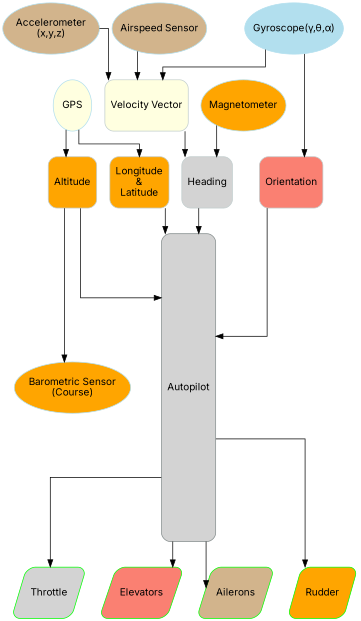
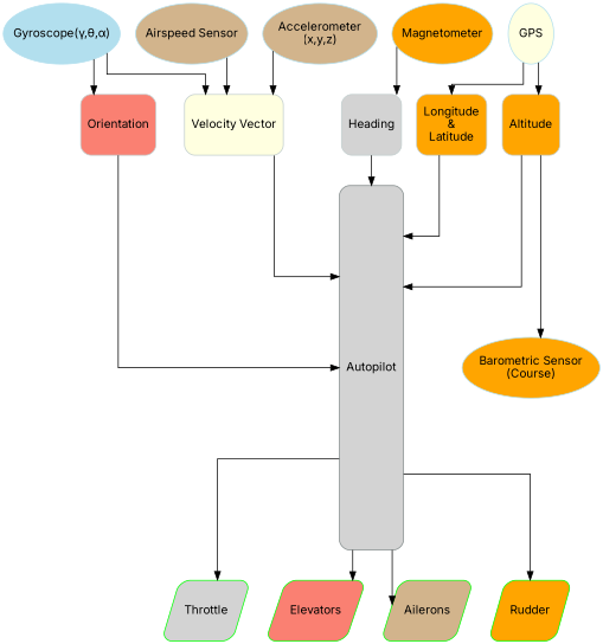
  digraph {
    fontname=Inter
    rankdir=TB
    splines=ortho
    node [color=lightblue2 fillcolor=orange fontname=Inter shape=box style="rounded,filled"]
    edge [fontname=Inter]
    Autopilot [color=azure4 fillcolor=lightgrey height=6]
    Throttle [color=green fillcolor=lightgrey height=1 shape=parallelogram]
    Elevators [color=green fillcolor=salmon height=1 shape=parallelogram]
    Ailerons [color=green fillcolor=tan height=1 shape=parallelogram]
    Rudder [color=green height=1 shape=parallelogram]
    "Velocity Vector" [color=azure3 fillcolor=lightyellow height=1]
    Altitude [color=azure3 height=1]
    "Barometric Sensor\n(Course)" [height=1 shape=ellipse style=filled]
    "Longitude\n&\nLatitude" [color=azure3 height=1]
    Heading [color=azure3 fillcolor=lightgrey height=1]
    Orientation [color=azure3 fillcolor=salmon height=1]
    n12 [height=1 label=<Gyroscope(&#947;,&#952;,&#945;)> shape=ellipse style=filled fillcolor=""]
    "Accelerometer\n(x,y,z)" [fillcolor=tan height=1 shape=ellipse style=filled]
    Magnetometer [height=1 shape=ellipse style=filled]
    "Airspeed Sensor" [fillcolor=tan height=1 shape=ellipse style=filled]
    GPS [fillcolor=lightyellow height=1 shape=ellipse style=filled]
    Autopilot -> Throttle
    Autopilot -> Elevators
    Autopilot -> Ailerons
    Autopilot -> Rudder
-   "Velocity Vector" -> Heading
+   "Velocity Vector" -> Autopilot
    Altitude -> Autopilot
    Altitude -> "Barometric Sensor\n(Course)"
    "Longitude\n&\nLatitude" -> Autopilot
    Heading -> Autopilot
    Orientation -> Autopilot
    n12 -> "Velocity Vector"
    n12 -> Orientation
    "Accelerometer\n(x,y,z)" -> "Velocity Vector"
    Magnetometer -> Heading
    "Airspeed Sensor" -> "Velocity Vector"
    GPS -> Altitude
    GPS -> "Longitude\n&\nLatitude"
  }
